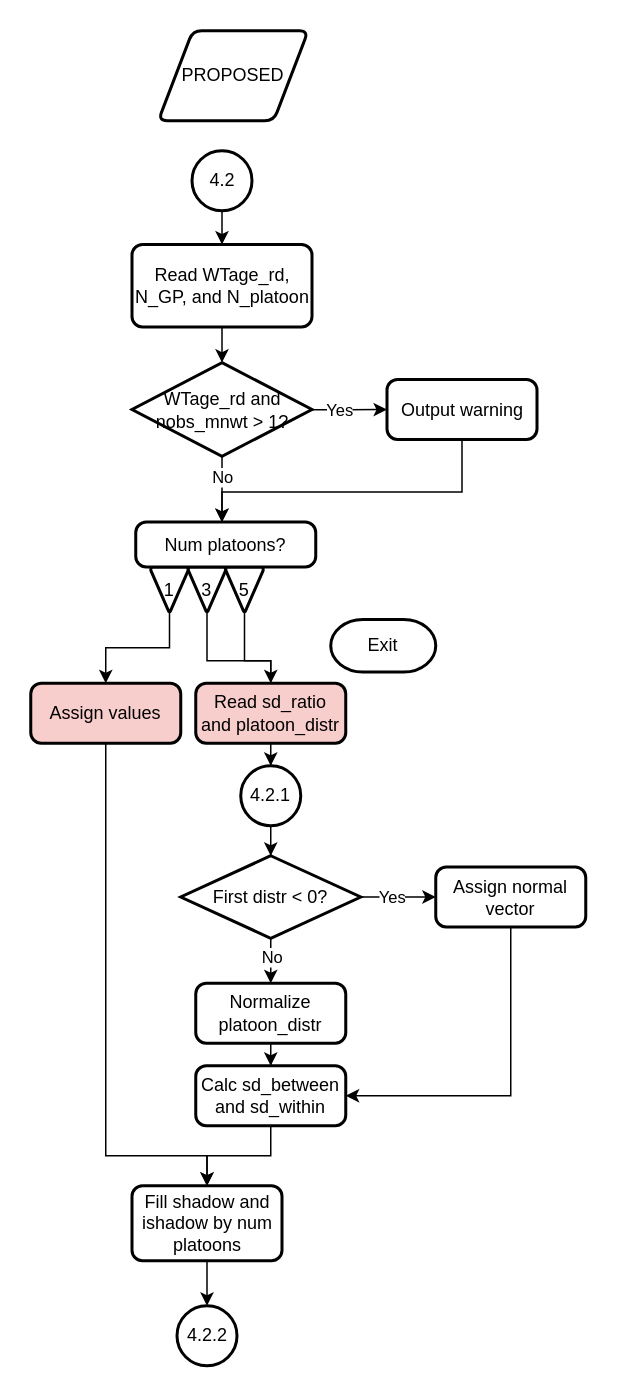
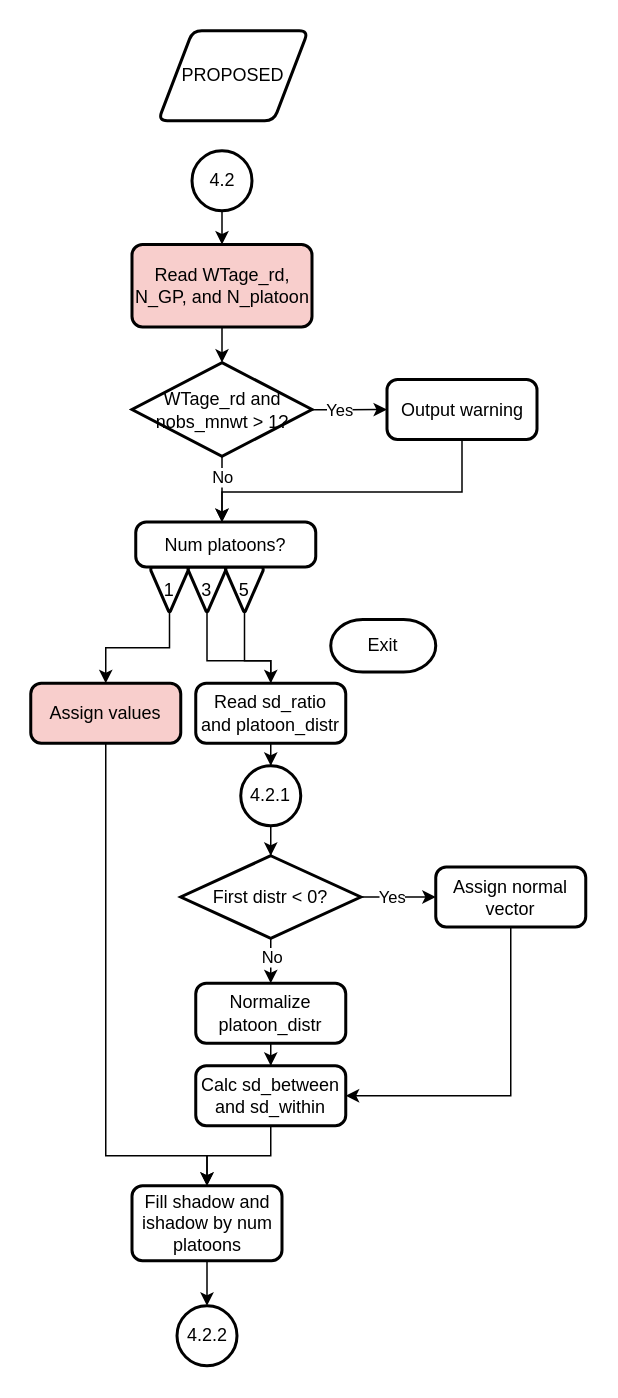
  <mxCell id="0" />
  <mxCell id="1" parent="0" />
  <mxCell id="2" value="Exit" style="strokeWidth=2;html=1;shape=mxgraph.flowchart.terminator;whiteSpace=wrap;" parent="1" vertex="1"><mxGeometry x="220" y="412.5" width="70" height="35" as="geometry" /></mxCell>
  <mxCell id="3" value="" style="group" parent="1" vertex="1" connectable="0"><mxGeometry x="100" y="347.5" width="110" height="90" as="geometry" /></mxCell>
  <mxCell id="4" value="" style="group" parent="3" vertex="1" connectable="0"><mxGeometry x="-10" width="120" height="80" as="geometry" /></mxCell>
  <mxCell id="5" value="1" style="strokeWidth=2;html=1;shape=mxgraph.flowchart.merge_or_storage;whiteSpace=wrap;" parent="4" vertex="1"><mxGeometry x="10" y="30" width="25" height="30" as="geometry" /></mxCell>
  <mxCell id="6" value="3" style="strokeWidth=2;html=1;shape=mxgraph.flowchart.merge_or_storage;whiteSpace=wrap;" parent="4" vertex="1"><mxGeometry x="35" y="30" width="25" height="30" as="geometry" /></mxCell>
  <mxCell id="7" value="5" style="strokeWidth=2;html=1;shape=mxgraph.flowchart.merge_or_storage;whiteSpace=wrap;" parent="4" vertex="1"><mxGeometry x="60" y="30" width="25" height="30" as="geometry" /></mxCell>
  <mxCell id="8" value="Num platoons?" style="rounded=1;whiteSpace=wrap;html=1;absoluteArcSize=1;arcSize=14;strokeWidth=2;" parent="4" vertex="1"><mxGeometry width="120" height="30" as="geometry" /></mxCell>
  <mxCell id="9" style="edgeStyle=orthogonalEdgeStyle;rounded=0;orthogonalLoop=1;jettySize=auto;html=1;entryX=0.5;entryY=0;entryDx=0;entryDy=0;entryPerimeter=0;" parent="1" source="10" target="11" edge="1"><mxGeometry relative="1" as="geometry" /></mxCell>
  <mxCell id="10" value="Fill shadow and ishadow by num platoons" style="rounded=1;whiteSpace=wrap;html=1;absoluteArcSize=1;arcSize=14;strokeWidth=2;" parent="1" vertex="1"><mxGeometry x="87.5" y="790" width="100" height="50" as="geometry" /></mxCell>
  <mxCell id="11" value="4.2.2" style="strokeWidth=2;html=1;shape=mxgraph.flowchart.start_2;whiteSpace=wrap;" parent="1" vertex="1"><mxGeometry x="117.5" y="870" width="40" height="40" as="geometry" /></mxCell>
  <mxCell id="12" style="edgeStyle=orthogonalEdgeStyle;rounded=0;orthogonalLoop=1;jettySize=auto;html=1;" parent="1" source="6" target="15" edge="1"><mxGeometry relative="1" as="geometry"><Array as="points"><mxPoint x="137" y="440" /><mxPoint x="180" y="440" /></Array></mxGeometry></mxCell>
  <mxCell id="13" style="edgeStyle=orthogonalEdgeStyle;rounded=0;orthogonalLoop=1;jettySize=auto;html=1;endArrow=none;" parent="1" source="7" target="15" edge="1"><mxGeometry relative="1" as="geometry"><Array as="points"><mxPoint x="163" y="440" /><mxPoint x="180" y="440" /></Array></mxGeometry></mxCell>
  <mxCell id="14" style="edgeStyle=orthogonalEdgeStyle;rounded=0;orthogonalLoop=1;jettySize=auto;html=1;" parent="1" source="15" target="28" edge="1"><mxGeometry relative="1" as="geometry" /></mxCell>
- <mxCell id="15" value="Read sd_ratio and platoon_distr" style="rounded=1;whiteSpace=wrap;html=1;absoluteArcSize=1;arcSize=14;strokeWidth=2;fillColor=#f8cecc;" parent="1" vertex="1"><mxGeometry x="130" y="455" width="100" height="40" as="geometry" /></mxCell>
+ <mxCell id="15" value="Read sd_ratio and platoon_distr" style="rounded=1;whiteSpace=wrap;html=1;absoluteArcSize=1;arcSize=14;strokeWidth=2;" parent="1" vertex="1"><mxGeometry x="130" y="455" width="100" height="40" as="geometry" /></mxCell>
  <mxCell id="16" style="edgeStyle=orthogonalEdgeStyle;rounded=0;orthogonalLoop=1;jettySize=auto;html=1;entryX=0;entryY=0.5;entryDx=0;entryDy=0;" parent="1" source="20" target="22" edge="1"><mxGeometry relative="1" as="geometry" /></mxCell>
  <mxCell id="17" value="Yes" style="edgeLabel;html=1;align=center;verticalAlign=middle;resizable=0;points=[];" parent="16" vertex="1" connectable="0"><mxGeometry x="0.2" y="3" relative="1" as="geometry"><mxPoint x="-10" y="3" as="offset" /></mxGeometry></mxCell>
  <mxCell id="18" style="edgeStyle=orthogonalEdgeStyle;rounded=0;orthogonalLoop=1;jettySize=auto;html=1;entryX=0.5;entryY=0;entryDx=0;entryDy=0;" parent="1" source="20" target="24" edge="1"><mxGeometry relative="1" as="geometry" /></mxCell>
  <mxCell id="19" value="No" style="edgeLabel;html=1;align=center;verticalAlign=middle;resizable=0;points=[];" parent="18" vertex="1" connectable="0"><mxGeometry x="0.477" relative="1" as="geometry"><mxPoint y="-4.64" as="offset" /></mxGeometry></mxCell>
  <mxCell id="20" value="&lt;span&gt;First distr &amp;lt; 0?&lt;/span&gt;" style="strokeWidth=2;html=1;shape=mxgraph.flowchart.decision;whiteSpace=wrap;" parent="1" vertex="1"><mxGeometry x="120" y="570" width="120" height="55" as="geometry" /></mxCell>
  <mxCell id="21" style="edgeStyle=orthogonalEdgeStyle;rounded=0;orthogonalLoop=1;jettySize=auto;html=1;" parent="1" source="22" target="26" edge="1"><mxGeometry relative="1" as="geometry"><Array as="points"><mxPoint x="340" y="730" /></Array><mxPoint x="260" y="670" as="targetPoint" /></mxGeometry></mxCell>
  <mxCell id="22" value="Assign normal vector" style="rounded=1;whiteSpace=wrap;html=1;absoluteArcSize=1;arcSize=14;strokeWidth=2;" parent="1" vertex="1"><mxGeometry x="290" y="577.5" width="100" height="40" as="geometry" /></mxCell>
  <mxCell id="23" style="edgeStyle=orthogonalEdgeStyle;rounded=0;orthogonalLoop=1;jettySize=auto;html=1;" parent="1" source="24" target="26" edge="1"><mxGeometry relative="1" as="geometry" /></mxCell>
  <mxCell id="24" value="Normalize platoon_distr" style="rounded=1;whiteSpace=wrap;html=1;absoluteArcSize=1;arcSize=14;strokeWidth=2;" parent="1" vertex="1"><mxGeometry x="130" y="655" width="100" height="40" as="geometry" /></mxCell>
  <mxCell id="25" style="edgeStyle=orthogonalEdgeStyle;rounded=0;orthogonalLoop=1;jettySize=auto;html=1;" parent="1" source="26" target="10" edge="1"><mxGeometry relative="1" as="geometry" /></mxCell>
  <mxCell id="26" value="Calc sd_between and sd_within" style="rounded=1;whiteSpace=wrap;html=1;absoluteArcSize=1;arcSize=14;strokeWidth=2;" parent="1" vertex="1"><mxGeometry x="130" y="710" width="100" height="40" as="geometry" /></mxCell>
  <mxCell id="27" style="edgeStyle=orthogonalEdgeStyle;rounded=0;orthogonalLoop=1;jettySize=auto;html=1;" parent="1" source="28" target="20" edge="1"><mxGeometry relative="1" as="geometry" /></mxCell>
  <mxCell id="28" value="4.2.1" style="strokeWidth=2;html=1;shape=mxgraph.flowchart.start_2;whiteSpace=wrap;" parent="1" vertex="1"><mxGeometry x="160" y="510" width="40" height="40" as="geometry" /></mxCell>
  <mxCell id="29" style="edgeStyle=orthogonalEdgeStyle;rounded=0;orthogonalLoop=1;jettySize=auto;html=1;entryX=0.5;entryY=0;entryDx=0;entryDy=0;entryPerimeter=0;" parent="1" source="30" target="35" edge="1"><mxGeometry relative="1" as="geometry" /></mxCell>
- <mxCell id="30" value="Read WTage_rd, N_GP, and N_platoon" style="rounded=1;whiteSpace=wrap;html=1;absoluteArcSize=1;arcSize=14;strokeWidth=2;" parent="1" vertex="1"><mxGeometry x="87.5" y="162.5" width="120" height="55" as="geometry" /></mxCell>
+ <mxCell id="30" value="Read WTage_rd, N_GP, and N_platoon" style="rounded=1;whiteSpace=wrap;html=1;absoluteArcSize=1;arcSize=14;strokeWidth=2;fillColor=#f8cecc;" parent="1" vertex="1"><mxGeometry x="87.5" y="162.5" width="120" height="55" as="geometry" /></mxCell>
  <mxCell id="31" style="edgeStyle=orthogonalEdgeStyle;rounded=0;orthogonalLoop=1;jettySize=auto;html=1;entryX=0;entryY=0.5;entryDx=0;entryDy=0;" parent="1" source="35" target="37" edge="1"><mxGeometry relative="1" as="geometry" /></mxCell>
  <mxCell id="32" value="Yes" style="edgeLabel;html=1;align=center;verticalAlign=middle;resizable=0;points=[];" parent="31" vertex="1" connectable="0"><mxGeometry x="-0.297" relative="1" as="geometry"><mxPoint as="offset" /></mxGeometry></mxCell>
  <mxCell id="33" style="edgeStyle=orthogonalEdgeStyle;rounded=0;orthogonalLoop=1;jettySize=auto;html=1;" parent="1" source="35" edge="1"><mxGeometry relative="1" as="geometry"><mxPoint x="147.5" y="347.5" as="targetPoint" /></mxGeometry></mxCell>
  <mxCell id="34" value="No" style="edgeLabel;html=1;align=center;verticalAlign=middle;resizable=0;points=[];" parent="33" vertex="1" connectable="0"><mxGeometry x="0.158" y="-6" relative="1" as="geometry"><mxPoint x="6" y="-11.58" as="offset" /></mxGeometry></mxCell>
  <mxCell id="35" value="&lt;span&gt;WTage_rd and nobs_mnwt &amp;gt; 1?&lt;/span&gt;" style="strokeWidth=2;html=1;shape=mxgraph.flowchart.decision;whiteSpace=wrap;" parent="1" vertex="1"><mxGeometry x="87.5" y="241.25" width="120" height="62.5" as="geometry" /></mxCell>
  <mxCell id="36" style="edgeStyle=orthogonalEdgeStyle;rounded=0;orthogonalLoop=1;jettySize=auto;html=1;" parent="1" source="37" edge="1"><mxGeometry relative="1" as="geometry"><Array as="points"><mxPoint x="307.5" y="327.5" /><mxPoint x="147.5" y="327.5" /></Array><mxPoint x="147.466" y="347.5" as="targetPoint" /></mxGeometry></mxCell>
  <mxCell id="37" value="Output warning" style="rounded=1;whiteSpace=wrap;html=1;absoluteArcSize=1;arcSize=14;strokeWidth=2;" parent="1" vertex="1"><mxGeometry x="257.5" y="252.5" width="100" height="40" as="geometry" /></mxCell>
  <mxCell id="38" style="edgeStyle=orthogonalEdgeStyle;rounded=0;orthogonalLoop=1;jettySize=auto;html=1;" parent="1" source="39" target="30" edge="1"><mxGeometry relative="1" as="geometry" /></mxCell>
  <mxCell id="39" value="4.2" style="strokeWidth=2;html=1;shape=mxgraph.flowchart.start_2;whiteSpace=wrap;" parent="1" vertex="1"><mxGeometry x="127.5" y="100" width="40" height="40" as="geometry" /></mxCell>
  <mxCell id="40" value="PROPOSED" style="shape=parallelogram;html=1;strokeWidth=2;perimeter=parallelogramPerimeter;whiteSpace=wrap;rounded=1;arcSize=12;size=0.23;" parent="1" vertex="1"><mxGeometry x="105" y="20" width="100" height="60" as="geometry" /></mxCell>
  <mxCell id="41" style="edgeStyle=orthogonalEdgeStyle;rounded=0;orthogonalLoop=1;jettySize=auto;html=1;" parent="1" source="42" target="10" edge="1"><mxGeometry relative="1" as="geometry"><Array as="points"><mxPoint x="70.5" y="770" /><mxPoint x="137.5" y="770" /></Array></mxGeometry></mxCell>
  <mxCell id="42" value="Assign values" style="rounded=1;whiteSpace=wrap;html=1;absoluteArcSize=1;arcSize=14;strokeWidth=2;fillColor=#f8cecc;" parent="1" vertex="1"><mxGeometry x="20" y="455" width="100" height="40" as="geometry" /></mxCell>
  <mxCell id="43" style="edgeStyle=orthogonalEdgeStyle;rounded=0;orthogonalLoop=1;jettySize=auto;html=1;entryX=0.5;entryY=0;entryDx=0;entryDy=0;" parent="1" source="5" target="42" edge="1"><mxGeometry relative="1" as="geometry" /></mxCell>
